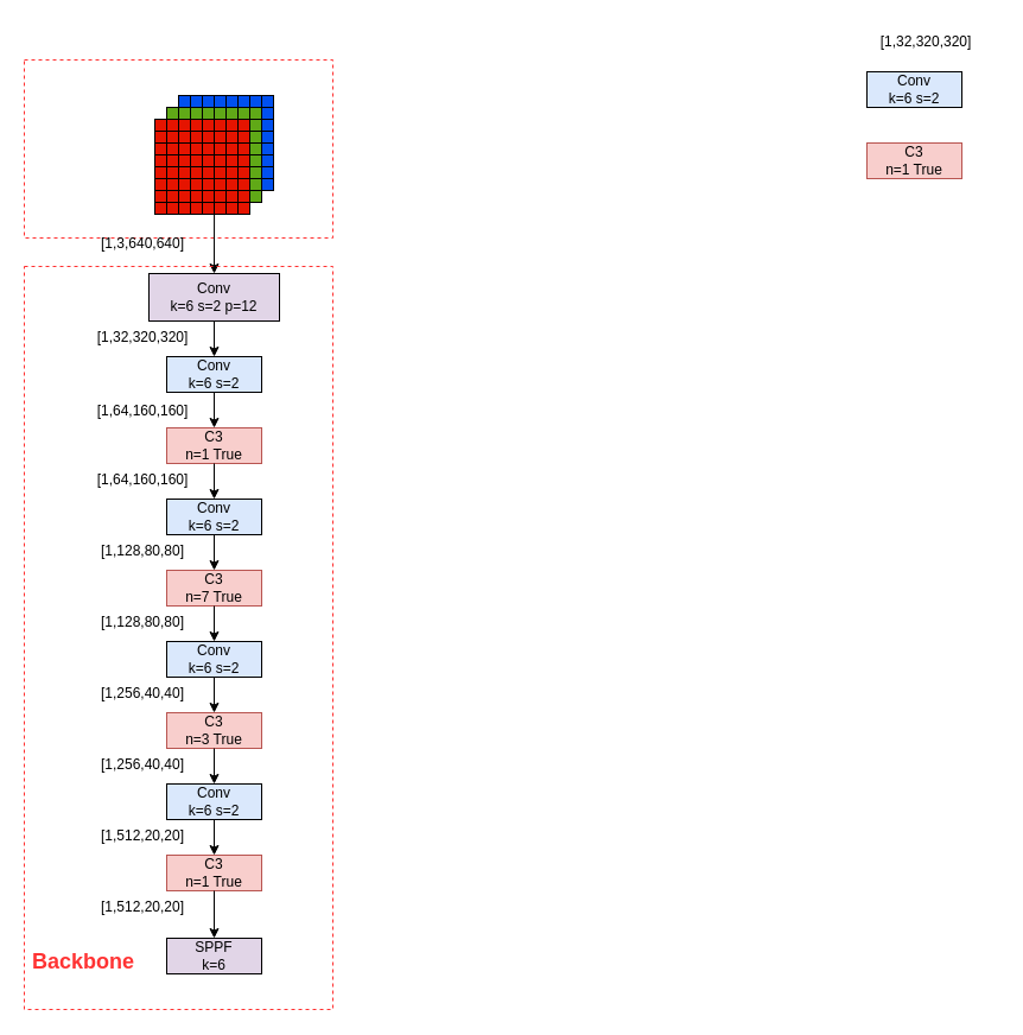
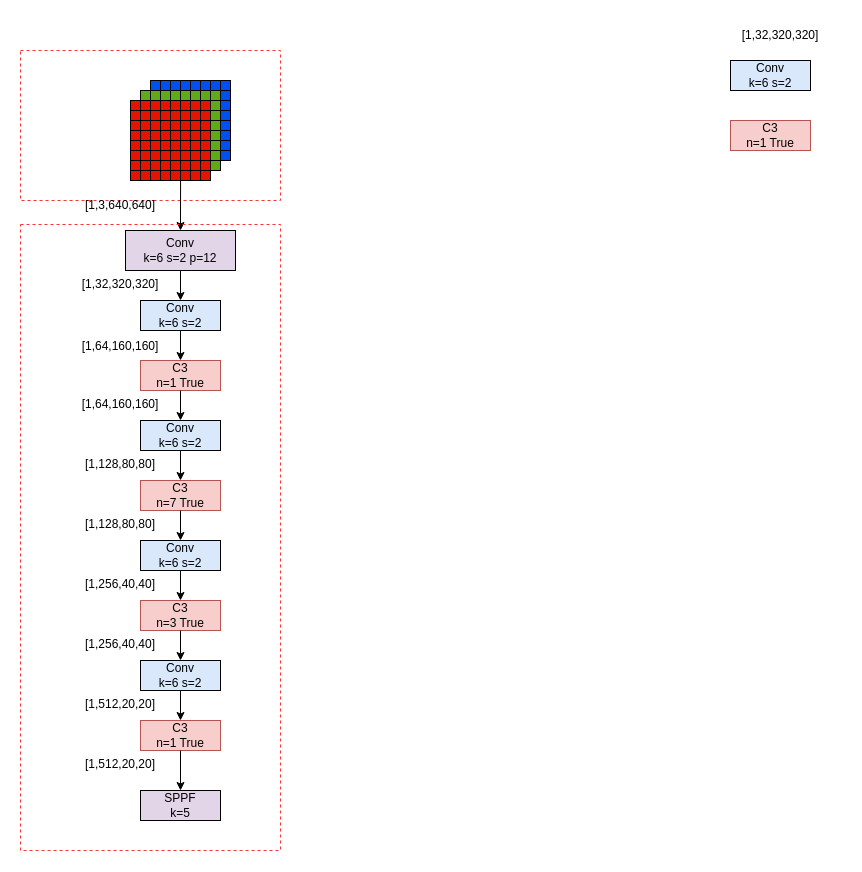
  <mxCell id="0" />
  <mxCell id="1" parent="0" />
  <mxCell id="2" value="" style="rounded=0;whiteSpace=wrap;html=1;fillColor=none;dashed=1;strokeColor=#FF3333;" vertex="1" parent="1"><mxGeometry x="20" y="50" width="260" height="150" as="geometry" /></mxCell>
  <mxCell id="3" value="" style="group" vertex="1" connectable="0" parent="1"><mxGeometry x="130" y="80" width="100" height="120" as="geometry" /></mxCell>
  <mxCell id="4" value="" style="whiteSpace=wrap;html=1;aspect=fixed;labelBorderColor=default;fillColor=#0050ef;fontColor=#ffffff;strokeColor=#001DBC;container=0;" vertex="1" parent="3"><mxGeometry x="20" width="80" height="80" as="geometry" /></mxCell>
  <mxCell id="5" value="" style="shape=partialRectangle;whiteSpace=wrap;html=1;top=0;bottom=0;fillColor=none;container=0;" vertex="1" parent="3"><mxGeometry x="80" width="10" height="80" as="geometry" /></mxCell>
  <mxCell id="6" value="" style="shape=partialRectangle;whiteSpace=wrap;html=1;right=0;top=0;bottom=0;fillColor=none;routingCenterX=-0.5;rotation=90;container=0;" vertex="1" parent="3"><mxGeometry x="50" y="10" width="20" height="80" as="geometry" /></mxCell>
  <mxCell id="7" value="" style="shape=partialRectangle;whiteSpace=wrap;html=1;right=0;top=0;bottom=0;fillColor=none;routingCenterX=-0.5;rotation=90;container=0;" vertex="1" parent="3"><mxGeometry x="50" y="-10" width="20" height="80" as="geometry" /></mxCell>
  <mxCell id="8" value="" style="shape=partialRectangle;whiteSpace=wrap;html=1;right=0;top=0;bottom=0;fillColor=none;routingCenterX=-0.5;rotation=90;container=0;" vertex="1" parent="3"><mxGeometry x="50" y="-20" width="20" height="80" as="geometry" /></mxCell>
  <mxCell id="9" value="" style="shape=partialRectangle;whiteSpace=wrap;html=1;top=0;bottom=0;fillColor=none;container=0;" vertex="1" parent="3"><mxGeometry x="90" width="10" height="80" as="geometry" /></mxCell>
  <mxCell id="10" value="" style="shape=partialRectangle;whiteSpace=wrap;html=1;right=0;top=0;bottom=0;fillColor=none;routingCenterX=-0.5;rotation=90;container=0;" vertex="1" parent="3"><mxGeometry x="50" width="20" height="80" as="geometry" /></mxCell>
  <mxCell id="11" value="" style="shape=partialRectangle;whiteSpace=wrap;html=1;right=0;top=0;bottom=0;fillColor=none;routingCenterX=-0.5;rotation=90;container=0;" vertex="1" parent="3"><mxGeometry x="50" y="-30" width="20" height="80" as="geometry" /></mxCell>
  <mxCell id="12" value="" style="shape=partialRectangle;whiteSpace=wrap;html=1;top=0;bottom=0;fillColor=none;container=0;" vertex="1" parent="3"><mxGeometry x="20" width="10" height="80" as="geometry" /></mxCell>
  <mxCell id="13" value="" style="shape=partialRectangle;whiteSpace=wrap;html=1;right=0;top=0;bottom=0;fillColor=none;routingCenterX=-0.5;rotation=90;container=0;" vertex="1" parent="3"><mxGeometry x="50" y="40" width="20" height="80" as="geometry" /></mxCell>
  <mxCell id="14" value="" style="shape=partialRectangle;whiteSpace=wrap;html=1;top=0;bottom=0;fillColor=none;container=0;" vertex="1" parent="3"><mxGeometry x="40" width="10" height="80" as="geometry" /></mxCell>
  <mxCell id="15" value="" style="shape=partialRectangle;whiteSpace=wrap;html=1;top=0;bottom=0;fillColor=none;container=0;" vertex="1" parent="3"><mxGeometry x="60" width="10" height="80" as="geometry" /></mxCell>
  <mxCell id="16" value="" style="shape=partialRectangle;whiteSpace=wrap;html=1;right=0;top=0;bottom=0;fillColor=none;routingCenterX=-0.5;rotation=90;container=0;" vertex="1" parent="3"><mxGeometry x="50" y="50" width="20" height="80" as="geometry" /></mxCell>
  <mxCell id="17" value="" style="shape=partialRectangle;whiteSpace=wrap;html=1;right=0;top=0;bottom=0;fillColor=none;routingCenterX=-0.5;rotation=90;container=0;" vertex="1" parent="3"><mxGeometry x="50" y="30" width="20" height="80" as="geometry" /></mxCell>
  <mxCell id="18" value="" style="shape=partialRectangle;whiteSpace=wrap;html=1;right=0;top=0;bottom=0;fillColor=none;routingCenterX=-0.5;rotation=90;container=0;" vertex="1" parent="3"><mxGeometry x="50" y="20" width="20" height="80" as="geometry" /></mxCell>
  <mxCell id="19" value="" style="whiteSpace=wrap;html=1;aspect=fixed;labelBorderColor=default;fillColor=#60a917;fontColor=#ffffff;strokeColor=#2D7600;container=0;" vertex="1" parent="3"><mxGeometry x="10" y="10" width="80" height="80" as="geometry" /></mxCell>
  <mxCell id="20" value="" style="shape=partialRectangle;whiteSpace=wrap;html=1;top=0;bottom=0;fillColor=none;container=0;" vertex="1" parent="3"><mxGeometry x="70" y="10" width="10" height="80" as="geometry" /></mxCell>
  <mxCell id="21" value="" style="shape=partialRectangle;whiteSpace=wrap;html=1;right=0;top=0;bottom=0;fillColor=none;routingCenterX=-0.5;rotation=90;container=0;" vertex="1" parent="3"><mxGeometry x="40" y="20" width="20" height="80" as="geometry" /></mxCell>
  <mxCell id="22" value="" style="shape=partialRectangle;whiteSpace=wrap;html=1;right=0;top=0;bottom=0;fillColor=none;routingCenterX=-0.5;rotation=90;container=0;" vertex="1" parent="3"><mxGeometry x="40" width="20" height="80" as="geometry" /></mxCell>
  <mxCell id="23" value="" style="shape=partialRectangle;whiteSpace=wrap;html=1;right=0;top=0;bottom=0;fillColor=none;routingCenterX=-0.5;rotation=90;container=0;" vertex="1" parent="3"><mxGeometry x="40" y="-10" width="20" height="80" as="geometry" /></mxCell>
  <mxCell id="24" value="" style="shape=partialRectangle;whiteSpace=wrap;html=1;top=0;bottom=0;fillColor=none;container=0;" vertex="1" parent="3"><mxGeometry x="80" y="10" width="10" height="80" as="geometry" /></mxCell>
  <mxCell id="25" value="" style="shape=partialRectangle;whiteSpace=wrap;html=1;right=0;top=0;bottom=0;fillColor=none;routingCenterX=-0.5;rotation=90;container=0;" vertex="1" parent="3"><mxGeometry x="40" y="10" width="20" height="80" as="geometry" /></mxCell>
  <mxCell id="26" value="" style="shape=partialRectangle;whiteSpace=wrap;html=1;right=0;top=0;bottom=0;fillColor=none;routingCenterX=-0.5;rotation=90;container=0;" vertex="1" parent="3"><mxGeometry x="40" y="-20" width="20" height="80" as="geometry" /></mxCell>
  <mxCell id="27" value="" style="shape=partialRectangle;whiteSpace=wrap;html=1;top=0;bottom=0;fillColor=none;container=0;" vertex="1" parent="3"><mxGeometry x="10" y="10" width="10" height="80" as="geometry" /></mxCell>
  <mxCell id="28" value="" style="shape=partialRectangle;whiteSpace=wrap;html=1;right=0;top=0;bottom=0;fillColor=none;routingCenterX=-0.5;rotation=90;container=0;" vertex="1" parent="3"><mxGeometry x="40" y="50" width="20" height="80" as="geometry" /></mxCell>
  <mxCell id="29" value="" style="shape=partialRectangle;whiteSpace=wrap;html=1;top=0;bottom=0;fillColor=none;container=0;" vertex="1" parent="3"><mxGeometry x="30" y="10" width="10" height="80" as="geometry" /></mxCell>
  <mxCell id="30" value="" style="shape=partialRectangle;whiteSpace=wrap;html=1;top=0;bottom=0;fillColor=none;container=0;" vertex="1" parent="3"><mxGeometry x="50" y="10" width="10" height="80" as="geometry" /></mxCell>
  <mxCell id="31" value="" style="shape=partialRectangle;whiteSpace=wrap;html=1;right=0;top=0;bottom=0;fillColor=none;routingCenterX=-0.5;rotation=90;container=0;" vertex="1" parent="3"><mxGeometry x="40" y="60" width="20" height="80" as="geometry" /></mxCell>
  <mxCell id="32" value="" style="shape=partialRectangle;whiteSpace=wrap;html=1;right=0;top=0;bottom=0;fillColor=none;routingCenterX=-0.5;rotation=90;container=0;" vertex="1" parent="3"><mxGeometry x="40" y="40" width="20" height="80" as="geometry" /></mxCell>
  <mxCell id="33" value="" style="shape=partialRectangle;whiteSpace=wrap;html=1;right=0;top=0;bottom=0;fillColor=none;routingCenterX=-0.5;rotation=90;container=0;" vertex="1" parent="3"><mxGeometry x="40" y="30" width="20" height="80" as="geometry" /></mxCell>
  <mxCell id="34" value="" style="whiteSpace=wrap;html=1;aspect=fixed;labelBorderColor=default;fillColor=#e51400;fontColor=#ffffff;strokeColor=#B20000;container=0;" vertex="1" parent="3"><mxGeometry y="20" width="80" height="80" as="geometry" /></mxCell>
  <mxCell id="35" value="" style="shape=partialRectangle;whiteSpace=wrap;html=1;top=0;bottom=0;fillColor=none;container=0;" vertex="1" parent="3"><mxGeometry y="20" width="10" height="80" as="geometry" /></mxCell>
  <mxCell id="36" value="" style="shape=partialRectangle;whiteSpace=wrap;html=1;right=0;top=0;bottom=0;fillColor=none;routingCenterX=-0.5;rotation=90;container=0;" vertex="1" parent="3"><mxGeometry x="30" y="60" width="20" height="80" as="geometry" /></mxCell>
  <mxCell id="37" value="" style="shape=partialRectangle;whiteSpace=wrap;html=1;top=0;bottom=0;fillColor=none;container=0;" vertex="1" parent="3"><mxGeometry x="20" y="20" width="10" height="80" as="geometry" /></mxCell>
  <mxCell id="38" value="" style="shape=partialRectangle;whiteSpace=wrap;html=1;top=0;bottom=0;fillColor=none;container=0;" vertex="1" parent="3"><mxGeometry x="40" y="20" width="10" height="80" as="geometry" /></mxCell>
  <mxCell id="39" value="" style="shape=partialRectangle;whiteSpace=wrap;html=1;top=0;bottom=0;fillColor=none;container=0;" vertex="1" parent="3"><mxGeometry x="60" y="20" width="10" height="80" as="geometry" /></mxCell>
  <mxCell id="40" value="" style="shape=partialRectangle;whiteSpace=wrap;html=1;top=0;bottom=0;fillColor=none;container=0;" vertex="1" parent="3"><mxGeometry x="70" y="20" width="10" height="80" as="geometry" /></mxCell>
  <mxCell id="41" value="" style="shape=partialRectangle;whiteSpace=wrap;html=1;right=0;top=0;bottom=0;fillColor=none;routingCenterX=-0.5;rotation=90;container=0;" vertex="1" parent="3"><mxGeometry x="30" y="70" width="20" height="80" as="geometry" /></mxCell>
  <mxCell id="42" value="" style="shape=partialRectangle;whiteSpace=wrap;html=1;right=0;top=0;bottom=0;fillColor=none;routingCenterX=-0.5;rotation=90;container=0;" vertex="1" parent="3"><mxGeometry x="30" y="50" width="20" height="80" as="geometry" /></mxCell>
  <mxCell id="43" value="" style="shape=partialRectangle;whiteSpace=wrap;html=1;right=0;top=0;bottom=0;fillColor=none;routingCenterX=-0.5;rotation=90;container=0;" vertex="1" parent="3"><mxGeometry x="30" y="40" width="20" height="80" as="geometry" /></mxCell>
  <mxCell id="44" value="" style="shape=partialRectangle;whiteSpace=wrap;html=1;right=0;top=0;bottom=0;fillColor=none;routingCenterX=-0.5;rotation=90;container=0;" vertex="1" parent="3"><mxGeometry x="30" y="30" width="20" height="80" as="geometry" /></mxCell>
  <mxCell id="45" value="" style="shape=partialRectangle;whiteSpace=wrap;html=1;right=0;top=0;bottom=0;fillColor=none;routingCenterX=-0.5;rotation=90;container=0;" vertex="1" parent="3"><mxGeometry x="30" y="20" width="20" height="80" as="geometry" /></mxCell>
  <mxCell id="46" value="" style="shape=partialRectangle;whiteSpace=wrap;html=1;right=0;top=0;bottom=0;fillColor=none;routingCenterX=-0.5;rotation=90;container=0;" vertex="1" parent="3"><mxGeometry x="30" y="10" width="20" height="80" as="geometry" /></mxCell>
  <mxCell id="47" value="" style="shape=partialRectangle;whiteSpace=wrap;html=1;right=0;top=0;bottom=0;fillColor=none;routingCenterX=-0.5;rotation=90;container=0;" vertex="1" parent="3"><mxGeometry x="30" width="20" height="80" as="geometry" /></mxCell>
  <mxCell id="48" value="" style="shape=partialRectangle;whiteSpace=wrap;html=1;right=0;top=0;bottom=0;fillColor=none;routingCenterX=-0.5;rotation=90;container=0;" vertex="1" parent="3"><mxGeometry x="30" y="-10" width="20" height="80" as="geometry" /></mxCell>
  <mxCell id="49" value="[1,3,640,640]" style="rounded=0;whiteSpace=wrap;html=1;fillColor=none;strokeColor=none;" vertex="1" parent="1"><mxGeometry x="60" y="190" width="120" height="30" as="geometry" /></mxCell>
  <mxCell id="50" value="[1,32,320,320]" style="rounded=0;whiteSpace=wrap;html=1;fillColor=none;strokeColor=none;" vertex="1" parent="1"><mxGeometry x="720" y="20" width="120" height="30" as="geometry" /></mxCell>
  <mxCell id="51" value="[1,32,320,320]" style="rounded=0;whiteSpace=wrap;html=1;fillColor=none;strokeColor=none;" vertex="1" parent="1"><mxGeometry x="80" y="274" width="80" height="20" as="geometry" /></mxCell>
  <mxCell id="52" value="Conv&lt;br&gt;k=6 s=2 p=12" style="rounded=0;whiteSpace=wrap;html=1;fillColor=#e1d5e7;fontColor=#000000;strokeColor=#000000;" vertex="1" parent="1"><mxGeometry x="125" y="230" width="110" height="40" as="geometry" /></mxCell>
  <mxCell id="53" value="" style="endArrow=classic;html=1;rounded=0;exitX=0.969;exitY=0.374;exitDx=0;exitDy=0;exitPerimeter=0;entryX=0.5;entryY=0;entryDx=0;entryDy=0;" edge="1" parent="1" source="42" target="52"><mxGeometry width="50" height="50" relative="1" as="geometry"><mxPoint x="470" y="240" as="sourcePoint" /><mxPoint x="520" y="190" as="targetPoint" /></mxGeometry></mxCell>
  <mxCell id="54" value="Conv&lt;br&gt;k=6 s=2" style="rounded=0;whiteSpace=wrap;html=1;fillColor=#dae8fc;strokeColor=#000000;" vertex="1" parent="1"><mxGeometry x="730" y="60" width="80" height="30" as="geometry" /></mxCell>
  <mxCell id="55" value="Conv&lt;br&gt;k=6 s=2" style="rounded=0;whiteSpace=wrap;html=1;fillColor=#dae8fc;strokeColor=#000000;" vertex="1" parent="1"><mxGeometry x="140" y="300" width="80" height="30" as="geometry" /></mxCell>
  <mxCell id="56" value="C3&lt;br&gt;n=1 True" style="rounded=0;whiteSpace=wrap;html=1;fillColor=#f8cecc;strokeColor=#b85450;" vertex="1" parent="1"><mxGeometry x="730" y="120" width="80" height="30" as="geometry" /></mxCell>
  <mxCell id="57" value="C3&lt;br&gt;n=1 True" style="rounded=0;whiteSpace=wrap;html=1;fillColor=#f8cecc;strokeColor=#b85450;" vertex="1" parent="1"><mxGeometry x="140" y="360" width="80" height="30" as="geometry" /></mxCell>
  <mxCell id="58" value="" style="endArrow=classic;html=1;rounded=0;exitX=0.5;exitY=1;exitDx=0;exitDy=0;" edge="1" parent="1" source="52" target="55"><mxGeometry width="50" height="50" relative="1" as="geometry"><mxPoint x="340" y="340" as="sourcePoint" /><mxPoint x="390" y="290" as="targetPoint" /></mxGeometry></mxCell>
  <mxCell id="59" value="" style="endArrow=classic;html=1;rounded=0;entryX=0.5;entryY=0;entryDx=0;entryDy=0;" edge="1" parent="1" target="57"><mxGeometry width="50" height="50" relative="1" as="geometry"><mxPoint x="180" y="330" as="sourcePoint" /><mxPoint x="190" y="310" as="targetPoint" /></mxGeometry></mxCell>
  <mxCell id="60" value="[1,64,160,160]" style="rounded=0;whiteSpace=wrap;html=1;fillColor=none;strokeColor=none;" vertex="1" parent="1"><mxGeometry x="80" y="336" width="80" height="20" as="geometry" /></mxCell>
  <mxCell id="61" value="Conv&lt;br&gt;k=6 s=2" style="rounded=0;whiteSpace=wrap;html=1;fillColor=#dae8fc;strokeColor=#000000;" vertex="1" parent="1"><mxGeometry x="140" y="420" width="80" height="30" as="geometry" /></mxCell>
  <mxCell id="62" value="C3&lt;br&gt;n=7 True" style="rounded=0;whiteSpace=wrap;html=1;fillColor=#f8cecc;strokeColor=#b85450;" vertex="1" parent="1"><mxGeometry x="140" y="480" width="80" height="30" as="geometry" /></mxCell>
  <mxCell id="63" value="" style="endArrow=classic;html=1;rounded=0;entryX=0.5;entryY=0;entryDx=0;entryDy=0;" edge="1" parent="1" target="62"><mxGeometry width="50" height="50" relative="1" as="geometry"><mxPoint x="180" y="450" as="sourcePoint" /><mxPoint x="190" y="430" as="targetPoint" /></mxGeometry></mxCell>
  <mxCell id="64" value="Conv&lt;br&gt;k=6 s=2" style="rounded=0;whiteSpace=wrap;html=1;fillColor=#dae8fc;strokeColor=#000000;" vertex="1" parent="1"><mxGeometry x="140" y="540" width="80" height="30" as="geometry" /></mxCell>
  <mxCell id="65" value="C3&lt;br&gt;n=3 True" style="rounded=0;whiteSpace=wrap;html=1;fillColor=#f8cecc;strokeColor=#b85450;" vertex="1" parent="1"><mxGeometry x="140" y="600" width="80" height="30" as="geometry" /></mxCell>
  <mxCell id="66" value="" style="endArrow=classic;html=1;rounded=0;entryX=0.5;entryY=0;entryDx=0;entryDy=0;" edge="1" parent="1" target="65"><mxGeometry width="50" height="50" relative="1" as="geometry"><mxPoint x="180" y="570" as="sourcePoint" /><mxPoint x="190" y="550" as="targetPoint" /></mxGeometry></mxCell>
  <mxCell id="67" value="Conv&lt;br&gt;k=6 s=2" style="rounded=0;whiteSpace=wrap;html=1;fillColor=#dae8fc;strokeColor=#000000;" vertex="1" parent="1"><mxGeometry x="140" y="660" width="80" height="30" as="geometry" /></mxCell>
  <mxCell id="68" value="C3&lt;br&gt;n=1 True" style="rounded=0;whiteSpace=wrap;html=1;fillColor=#f8cecc;strokeColor=#b85450;" vertex="1" parent="1"><mxGeometry x="140" y="720" width="80" height="30" as="geometry" /></mxCell>
  <mxCell id="69" value="" style="endArrow=classic;html=1;rounded=0;entryX=0.5;entryY=0;entryDx=0;entryDy=0;" edge="1" parent="1" target="68"><mxGeometry width="50" height="50" relative="1" as="geometry"><mxPoint x="180" y="690" as="sourcePoint" /><mxPoint x="190" y="670" as="targetPoint" /></mxGeometry></mxCell>
  <mxCell id="70" value="" style="endArrow=classic;html=1;rounded=0;exitX=0.5;exitY=1;exitDx=0;exitDy=0;" edge="1" parent="1"><mxGeometry width="50" height="50" relative="1" as="geometry"><mxPoint x="180" y="390" as="sourcePoint" /><mxPoint x="180" y="420" as="targetPoint" /></mxGeometry></mxCell>
  <mxCell id="71" value="" style="endArrow=classic;html=1;rounded=0;exitX=0.5;exitY=1;exitDx=0;exitDy=0;" edge="1" parent="1" source="62" target="64"><mxGeometry width="50" height="50" relative="1" as="geometry"><mxPoint x="200" y="290" as="sourcePoint" /><mxPoint x="200" y="320" as="targetPoint" /></mxGeometry></mxCell>
  <mxCell id="72" value="" style="endArrow=classic;html=1;rounded=0;exitX=0.5;exitY=1;exitDx=0;exitDy=0;" edge="1" parent="1"><mxGeometry width="50" height="50" relative="1" as="geometry"><mxPoint x="180" y="630" as="sourcePoint" /><mxPoint x="180" y="660" as="targetPoint" /></mxGeometry></mxCell>
  <mxCell id="73" value="[1,64,160,160]" style="rounded=0;whiteSpace=wrap;html=1;fillColor=none;strokeColor=none;" vertex="1" parent="1"><mxGeometry x="80" y="394" width="80" height="20" as="geometry" /></mxCell>
  <mxCell id="74" value="[1,128,80,80]" style="rounded=0;whiteSpace=wrap;html=1;fillColor=none;strokeColor=none;" vertex="1" parent="1"><mxGeometry x="80" y="454" width="80" height="20" as="geometry" /></mxCell>
  <mxCell id="75" value="[1,128,80,80]" style="rounded=0;whiteSpace=wrap;html=1;fillColor=none;strokeColor=none;" vertex="1" parent="1"><mxGeometry x="80" y="514" width="80" height="20" as="geometry" /></mxCell>
  <mxCell id="76" value="[1,256,40,40]" style="rounded=0;whiteSpace=wrap;html=1;fillColor=none;strokeColor=none;" vertex="1" parent="1"><mxGeometry x="80" y="574" width="80" height="20" as="geometry" /></mxCell>
  <mxCell id="77" value="[1,256,40,40]" style="rounded=0;whiteSpace=wrap;html=1;fillColor=none;strokeColor=none;" vertex="1" parent="1"><mxGeometry x="80" y="634" width="80" height="20" as="geometry" /></mxCell>
  <mxCell id="78" value="[1,512,20,20]" style="rounded=0;whiteSpace=wrap;html=1;fillColor=none;strokeColor=none;" vertex="1" parent="1"><mxGeometry x="80" y="694" width="80" height="20" as="geometry" /></mxCell>
- <mxCell id="79" value="SPPF&lt;br&gt;k=6" style="rounded=0;whiteSpace=wrap;html=1;fillColor=#e1d5e7;strokeColor=#000000;" vertex="1" parent="1"><mxGeometry x="140" y="790" width="80" height="30" as="geometry" /></mxCell>
+ <mxCell id="79" value="SPPF&lt;br&gt;k=5" style="rounded=0;whiteSpace=wrap;html=1;fillColor=#e1d5e7;strokeColor=#000000;" vertex="1" parent="1"><mxGeometry x="140" y="790" width="80" height="30" as="geometry" /></mxCell>
  <mxCell id="80" value="" style="endArrow=classic;html=1;rounded=0;exitX=0.5;exitY=1;exitDx=0;exitDy=0;" edge="1" parent="1" source="68" target="79"><mxGeometry width="50" height="50" relative="1" as="geometry"><mxPoint x="190" y="700" as="sourcePoint" /><mxPoint x="190" y="730" as="targetPoint" /></mxGeometry></mxCell>
  <mxCell id="81" value="[1,512,20,20]" style="rounded=0;whiteSpace=wrap;html=1;fillColor=none;strokeColor=none;" vertex="1" parent="1"><mxGeometry x="80" y="754" width="80" height="20" as="geometry" /></mxCell>
  <mxCell id="82" value="" style="rounded=0;whiteSpace=wrap;html=1;fillColor=none;dashed=1;strokeColor=#FF3333;" vertex="1" parent="1"><mxGeometry x="20" y="224" width="260" height="626" as="geometry" /></mxCell>
- <mxCell id="83" value="&lt;h2&gt;&lt;font color=&quot;#ff3333&quot;&gt;Backbone&lt;/font&gt;&lt;/h2&gt;" style="rounded=0;whiteSpace=wrap;html=1;fillColor=none;strokeColor=none;" vertex="1" parent="1"><mxGeometry x="20" y="790" width="100" height="40" as="geometry" /></mxCell>
